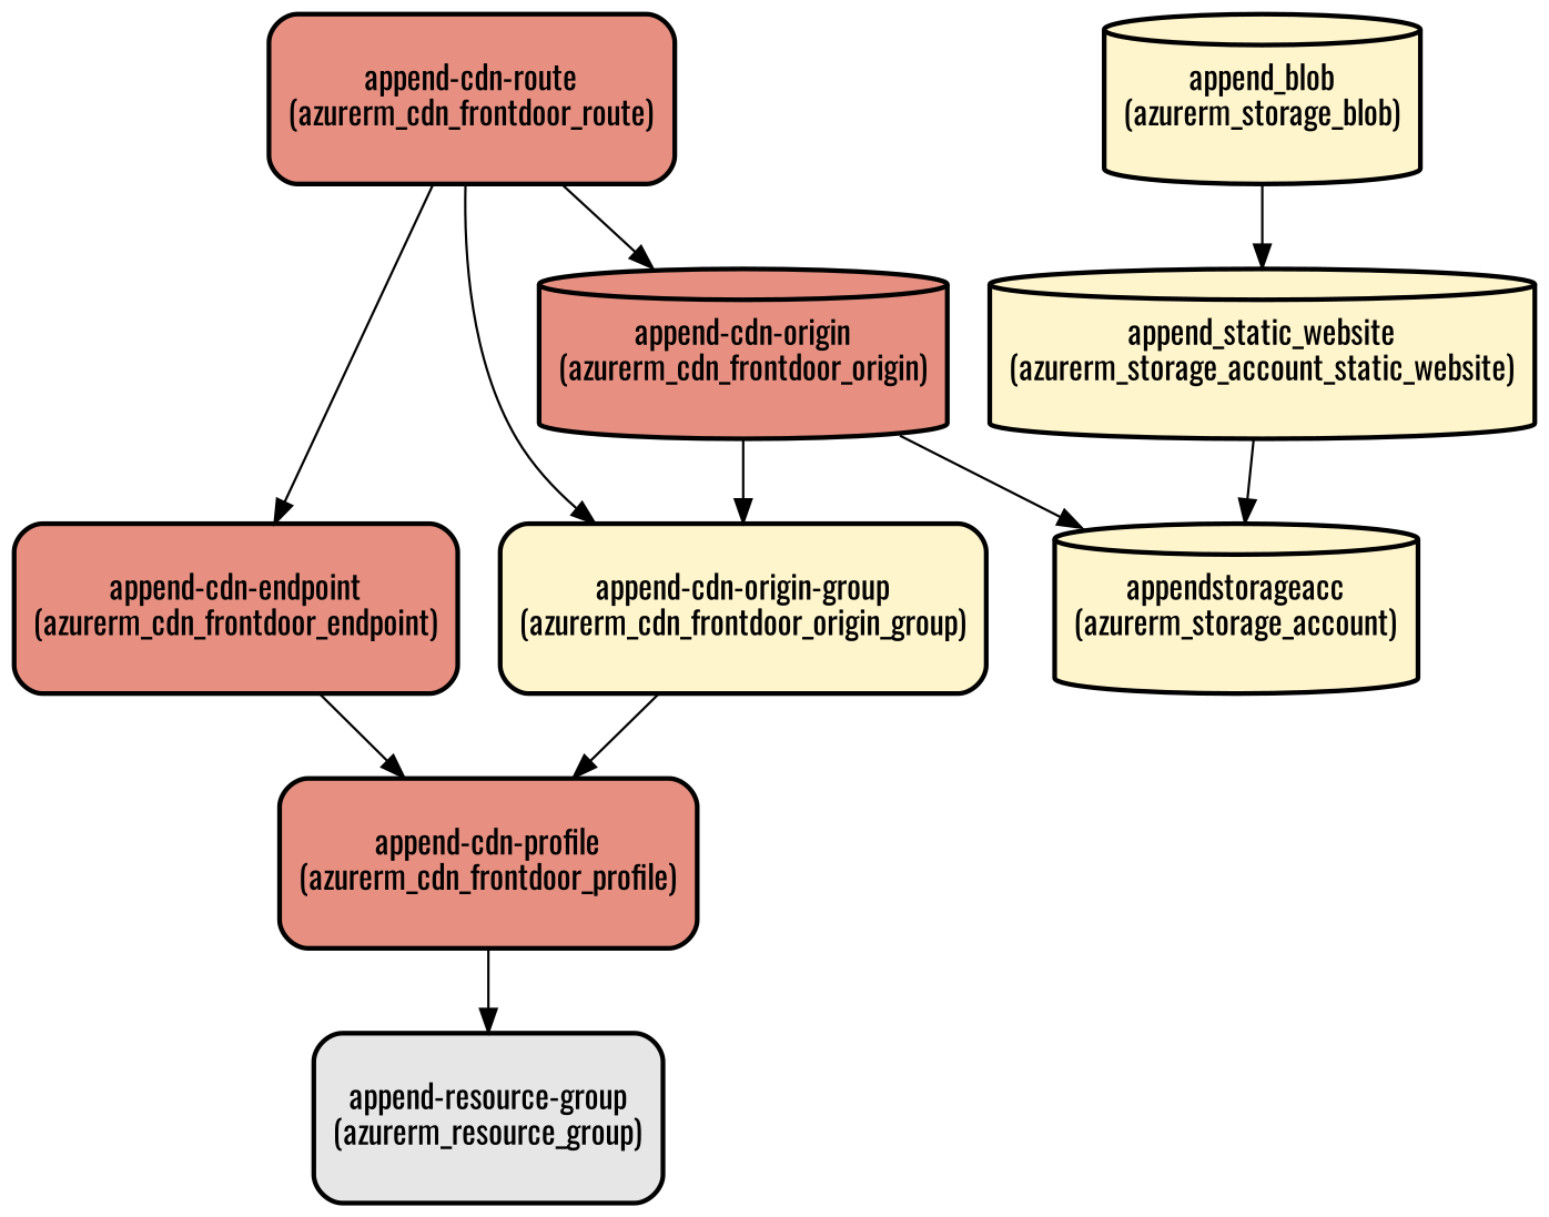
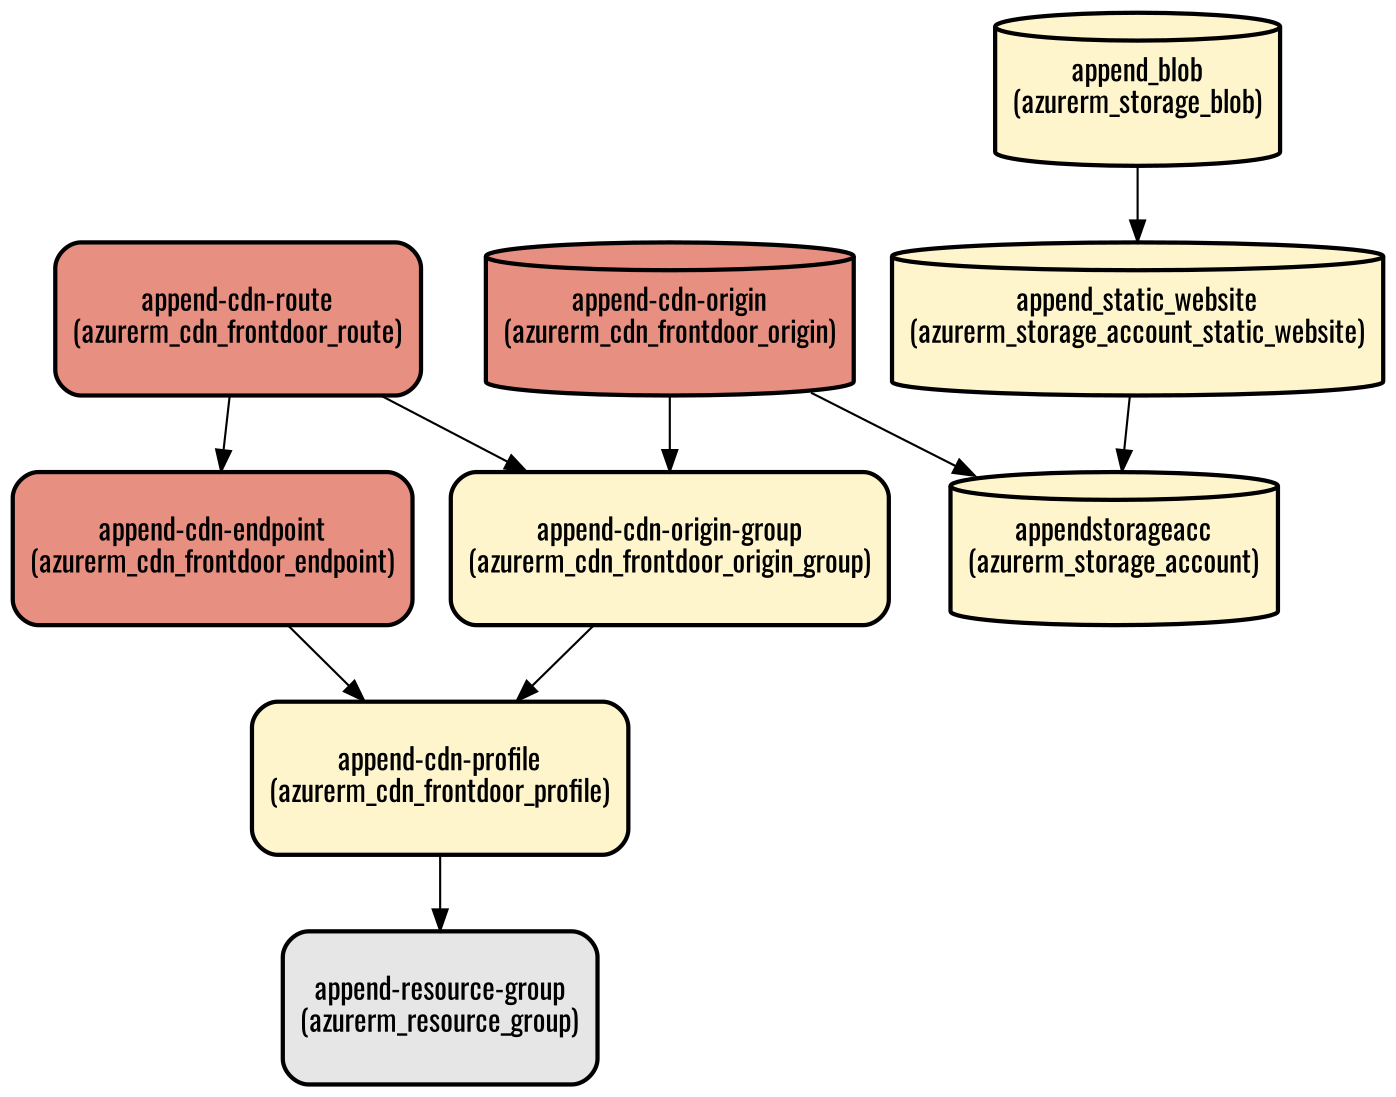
  digraph {
    fontname=Oswald
    node [color=black fillcolor="#FFF5CD" fontname=Oswald shape=rectangle style="filled,bold,rounded"]
    edge [fontname=Oswald]
    n1 [fillcolor="#E6E6E6" height=1 label="append-resource-group\n(azurerm_resource_group)"]
    n2 [height=1 label="appendstorageacc\n(azurerm_storage_account)" shape=cylinder]
    n3 [height=1 label="append_static_website\n(azurerm_storage_account_static_website)" shape=cylinder]
    n4 [height=1 label="append_blob\n(azurerm_storage_blob)" shape=cylinder]
-   n5 [fillcolor="#E78F81" height=1 label="append-cdn-profile\n(azurerm_cdn_frontdoor_profile)"]
+   n5 [height=1 label="append-cdn-profile\n(azurerm_cdn_frontdoor_profile)"]
    n6 [fillcolor="#E78F81" height=1 label="append-cdn-endpoint\n(azurerm_cdn_frontdoor_endpoint)"]
    n7 [height=1 label="append-cdn-origin-group\n(azurerm_cdn_frontdoor_origin_group)"]
    n8 [fillcolor="#E78F81" height=1 label="append-cdn-origin\n(azurerm_cdn_frontdoor_origin)" shape=cylinder]
    n9 [fillcolor="#E78F81" height=1 label="append-cdn-route\n(azurerm_cdn_frontdoor_route)"]
    n3 -> n2
    n4 -> n3
    n5 -> n1
    n6 -> n5
    n7 -> n5
    n8 -> n2
    n8 -> n7
    n9 -> n6
    n9 -> n7
-   n9 -> n8
  }
